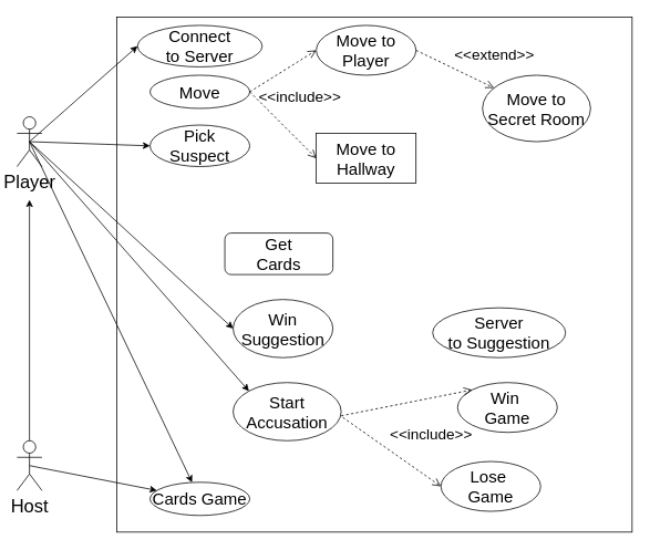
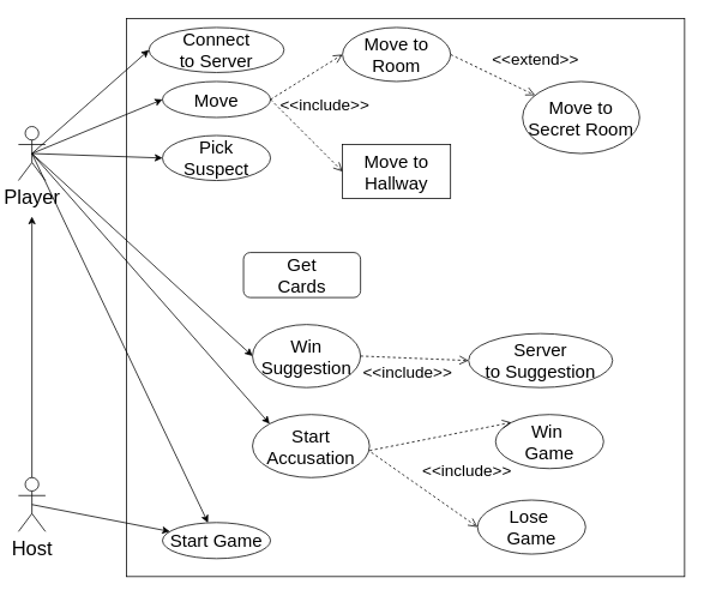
  <mxCell id="0" />
  <mxCell id="1" parent="0" />
  <mxCell id="2" value="&lt;font style=&quot;font-size: 22px&quot;&gt;Player&lt;/font&gt;" style="shape=umlActor;verticalLabelPosition=bottom;verticalAlign=top;html=1;outlineConnect=0;" vertex="1" parent="1"><mxGeometry x="20" y="140" width="30" height="60" as="geometry" /></mxCell>
  <mxCell id="3" value="&lt;font style=&quot;font-size: 22px&quot;&gt;Host&lt;/font&gt;" style="shape=umlActor;verticalLabelPosition=bottom;verticalAlign=top;html=1;outlineConnect=0;" vertex="1" parent="1"><mxGeometry x="20" y="530" width="30" height="60" as="geometry" /></mxCell>
  <mxCell id="4" value="" style="whiteSpace=wrap;html=1;aspect=fixed;" vertex="1" parent="1"><mxGeometry x="140" y="20" width="620" height="620" as="geometry" /></mxCell>
- <mxCell id="5" value="&lt;font style=&quot;font-size: 20px&quot;&gt;Cards Game&lt;/font&gt;" style="ellipse;whiteSpace=wrap;html=1;" vertex="1" parent="1"><mxGeometry x="180" y="580" width="120" height="40" as="geometry" /></mxCell>
+ <mxCell id="5" value="&lt;font style=&quot;font-size: 20px&quot;&gt;Start Game&lt;/font&gt;" style="ellipse;whiteSpace=wrap;html=1;" vertex="1" parent="1"><mxGeometry x="180" y="580" width="120" height="40" as="geometry" /></mxCell>
  <mxCell id="6" value="&lt;font style=&quot;font-size: 20px&quot;&gt;Move&lt;/font&gt;" style="ellipse;whiteSpace=wrap;html=1;" vertex="1" parent="1"><mxGeometry x="180" y="90" width="120" height="40" as="geometry" /></mxCell>
  <mxCell id="7" value="&lt;font style=&quot;font-size: 20px&quot;&gt;Win Suggestion&lt;/font&gt;" style="ellipse;whiteSpace=wrap;html=1;" vertex="1" parent="1"><mxGeometry x="280" y="360" width="120" height="70" as="geometry" /></mxCell>
  <mxCell id="8" value="&lt;span style=&quot;text-align: left&quot;&gt;&lt;font style=&quot;font-size: 20px&quot;&gt;Start Accusation&lt;/font&gt;&lt;/span&gt;" style="ellipse;whiteSpace=wrap;html=1;" vertex="1" parent="1"><mxGeometry x="280" y="460" width="130" height="70" as="geometry" /></mxCell>
  <mxCell id="9" value="" style="endArrow=classic;html=1;exitX=0.5;exitY=0.5;exitDx=0;exitDy=0;exitPerimeter=0;" edge="1" parent="1" source="3" target="5"><mxGeometry width="50" height="50" relative="1" as="geometry"><mxPoint x="380" y="520" as="sourcePoint" /><mxPoint x="430" y="470" as="targetPoint" /></mxGeometry></mxCell>
+ <mxCell id="10" value="" style="endArrow=classic;html=1;exitX=0.5;exitY=0.5;exitDx=0;exitDy=0;exitPerimeter=0;entryX=0;entryY=0.5;entryDx=0;entryDy=0;" edge="1" parent="1" source="2" target="6"><mxGeometry width="50" height="50" relative="1" as="geometry"><mxPoint x="380" y="520" as="sourcePoint" /><mxPoint x="430" y="470" as="targetPoint" /></mxGeometry></mxCell>
  <mxCell id="11" value="" style="endArrow=classic;html=1;exitX=0.5;exitY=0.5;exitDx=0;exitDy=0;exitPerimeter=0;entryX=0;entryY=0.5;entryDx=0;entryDy=0;" edge="1" parent="1" source="2" target="7"><mxGeometry width="50" height="50" relative="1" as="geometry"><mxPoint x="65" y="180" as="sourcePoint" /><mxPoint x="190" y="160" as="targetPoint" /></mxGeometry></mxCell>
  <mxCell id="12" value="" style="endArrow=classic;html=1;exitX=0.5;exitY=0.5;exitDx=0;exitDy=0;exitPerimeter=0;entryX=0;entryY=0;entryDx=0;entryDy=0;" edge="1" parent="1" source="2" target="8"><mxGeometry width="50" height="50" relative="1" as="geometry"><mxPoint x="65" y="180" as="sourcePoint" /><mxPoint x="190" y="280" as="targetPoint" /></mxGeometry></mxCell>
  <mxCell id="13" value="&lt;font style=&quot;font-size: 18px&quot;&gt;&amp;lt;&amp;lt;include&amp;gt;&amp;gt;&lt;/font&gt;" style="html=1;verticalAlign=bottom;endArrow=open;dashed=1;endSize=8;exitX=1;exitY=0.5;exitDx=0;exitDy=0;entryX=0;entryY=0.5;entryDx=0;entryDy=0;" edge="1" parent="1" source="6" target="14"><mxGeometry x="-0.146" y="-49" relative="1" as="geometry"><mxPoint x="440" y="490" as="sourcePoint" /><mxPoint x="360" y="490" as="targetPoint" /><mxPoint as="offset" /></mxGeometry></mxCell>
- <mxCell id="14" value="&lt;font style=&quot;font-size: 20px&quot;&gt;Move to&lt;br&gt;Player&lt;br&gt;&lt;/font&gt;" style="ellipse;whiteSpace=wrap;html=1;" vertex="1" parent="1"><mxGeometry x="380" y="30" width="120" height="60" as="geometry" /></mxCell>
+ <mxCell id="14" value="&lt;font style=&quot;font-size: 20px&quot;&gt;Move to&lt;br&gt;Room&lt;br&gt;&lt;/font&gt;" style="ellipse;whiteSpace=wrap;html=1;" vertex="1" parent="1"><mxGeometry x="380" y="30" width="120" height="60" as="geometry" /></mxCell>
  <mxCell id="15" value="&lt;font style=&quot;font-size: 20px&quot;&gt;Move to&lt;br&gt;Hallway&lt;br&gt;&lt;/font&gt;" style="whiteSpace=wrap;html=1;rounded=0;" vertex="1" parent="1"><mxGeometry x="380" y="160" width="120" height="60" as="geometry" /></mxCell>
  <mxCell id="16" value="" style="html=1;verticalAlign=bottom;endArrow=open;dashed=1;endSize=8;exitX=1;exitY=0.5;exitDx=0;exitDy=0;entryX=0;entryY=0.5;entryDx=0;entryDy=0;" edge="1" parent="1" source="6" target="15"><mxGeometry x="1" y="-240" relative="1" as="geometry"><mxPoint x="310" y="160" as="sourcePoint" /><mxPoint x="390" y="170" as="targetPoint" /><mxPoint x="39" y="2" as="offset" /></mxGeometry></mxCell>
  <mxCell id="17" value="&lt;font style=&quot;font-size: 20px&quot;&gt;Move to&lt;br&gt;Secret Room&lt;br&gt;&lt;/font&gt;" style="ellipse;whiteSpace=wrap;html=1;" vertex="1" parent="1"><mxGeometry x="580" y="90" width="130" height="80" as="geometry" /></mxCell>
  <mxCell id="18" value="" style="endArrow=classic;html=1;exitX=0.5;exitY=0;exitDx=0;exitDy=0;exitPerimeter=0;" edge="1" parent="1" source="3"><mxGeometry width="50" height="50" relative="1" as="geometry"><mxPoint x="30" y="510" as="sourcePoint" /><mxPoint x="35" y="240" as="targetPoint" /></mxGeometry></mxCell>
  <mxCell id="19" value="&lt;font style=&quot;font-size: 18px&quot;&gt;&amp;lt;&amp;lt;extend&amp;gt;&amp;gt;&lt;/font&gt;" style="html=1;verticalAlign=bottom;endArrow=open;dashed=1;endSize=8;exitX=1;exitY=0.5;exitDx=0;exitDy=0;" edge="1" parent="1" source="14" target="17"><mxGeometry x="0.789" y="23" relative="1" as="geometry"><mxPoint x="550" y="260" as="sourcePoint" /><mxPoint x="630" y="210" as="targetPoint" /><mxPoint as="offset" /></mxGeometry></mxCell>
  <mxCell id="20" value="&lt;font style=&quot;font-size: 20px&quot;&gt;Server&lt;br&gt;to Suggestion&lt;br&gt;&lt;/font&gt;" style="ellipse;whiteSpace=wrap;html=1;" vertex="1" parent="1"><mxGeometry x="520" y="370" width="160" height="60" as="geometry" /></mxCell>
+ <mxCell id="21" value="&lt;font style=&quot;font-size: 18px&quot;&gt;&amp;lt;&amp;lt;include&amp;gt;&amp;gt;&lt;/font&gt;" style="html=1;verticalAlign=bottom;endArrow=open;dashed=1;endSize=8;exitX=1;exitY=0.5;exitDx=0;exitDy=0;entryX=0;entryY=0.5;entryDx=0;entryDy=0;" edge="1" parent="1" source="7" target="20"><mxGeometry x="-0.111" y="-30" relative="1" as="geometry"><mxPoint x="310" y="120" as="sourcePoint" /><mxPoint x="390" y="70" as="targetPoint" /><mxPoint as="offset" /></mxGeometry></mxCell>
  <mxCell id="22" value="" style="endArrow=classic;html=1;exitX=0.5;exitY=0.5;exitDx=0;exitDy=0;exitPerimeter=0;" edge="1" parent="1" source="2" target="5"><mxGeometry width="50" height="50" relative="1" as="geometry"><mxPoint x="380" y="390" as="sourcePoint" /><mxPoint x="430" y="340" as="targetPoint" /></mxGeometry></mxCell>
  <mxCell id="23" value="&lt;font style=&quot;font-size: 20px&quot;&gt;Get&lt;br&gt;Cards&lt;br&gt;&lt;/font&gt;" style="whiteSpace=wrap;html=1;rounded=1;" vertex="1" parent="1"><mxGeometry x="270" y="280" width="130" height="50" as="geometry" /></mxCell>
  <mxCell id="24" value="&lt;font style=&quot;font-size: 20px&quot;&gt;Pick&lt;br&gt;Suspect&lt;br&gt;&lt;/font&gt;" style="ellipse;whiteSpace=wrap;html=1;" vertex="1" parent="1"><mxGeometry x="180" y="150" width="120" height="50" as="geometry" /></mxCell>
  <mxCell id="25" value="" style="endArrow=classic;html=1;exitX=0.5;exitY=0.5;exitDx=0;exitDy=0;exitPerimeter=0;entryX=0;entryY=0.5;entryDx=0;entryDy=0;" edge="1" parent="1" source="2" target="24"><mxGeometry width="50" height="50" relative="1" as="geometry"><mxPoint x="45" y="180" as="sourcePoint" /><mxPoint x="190" y="120" as="targetPoint" /></mxGeometry></mxCell>
  <mxCell id="26" value="&lt;font style=&quot;font-size: 20px&quot;&gt;Connect&lt;br&gt;to Server&lt;br&gt;&lt;/font&gt;" style="ellipse;whiteSpace=wrap;html=1;" vertex="1" parent="1"><mxGeometry x="165" y="30" width="150" height="50" as="geometry" /></mxCell>
  <mxCell id="27" value="" style="endArrow=classic;html=1;exitX=0.5;exitY=0.5;exitDx=0;exitDy=0;exitPerimeter=0;entryX=0;entryY=0.5;entryDx=0;entryDy=0;" edge="1" parent="1" source="2" target="26"><mxGeometry width="50" height="50" relative="1" as="geometry"><mxPoint x="45" y="180" as="sourcePoint" /><mxPoint x="190" y="120" as="targetPoint" /></mxGeometry></mxCell>
  <mxCell id="28" value="&lt;font style=&quot;font-size: 20px&quot;&gt;Win&amp;nbsp;&lt;br&gt;Game&lt;br&gt;&lt;/font&gt;" style="ellipse;whiteSpace=wrap;html=1;" vertex="1" parent="1"><mxGeometry x="550" y="460" width="120" height="60" as="geometry" /></mxCell>
  <mxCell id="29" value="&lt;font style=&quot;font-size: 20px&quot;&gt;Lose&amp;nbsp;&lt;br&gt;Game&lt;br&gt;&lt;/font&gt;" style="ellipse;whiteSpace=wrap;html=1;" vertex="1" parent="1"><mxGeometry x="530" y="555" width="120" height="60" as="geometry" /></mxCell>
  <mxCell id="30" value="&lt;font style=&quot;font-size: 18px&quot;&gt;&amp;lt;&amp;lt;include&amp;gt;&amp;gt;&lt;/font&gt;" style="html=1;verticalAlign=bottom;endArrow=open;dashed=1;endSize=8;entryX=0;entryY=0;entryDx=0;entryDy=0;" edge="1" parent="1" target="28"><mxGeometry x="0.23" y="-57" relative="1" as="geometry"><mxPoint x="410" y="500" as="sourcePoint" /><mxPoint x="470" y="490" as="targetPoint" /><mxPoint as="offset" /></mxGeometry></mxCell>
  <mxCell id="31" value="" style="html=1;verticalAlign=bottom;endArrow=open;dashed=1;endSize=8;exitX=1.015;exitY=0.6;exitDx=0;exitDy=0;entryX=0;entryY=0.5;entryDx=0;entryDy=0;exitPerimeter=0;" edge="1" parent="1" source="8" target="29"><mxGeometry x="1" y="-240" relative="1" as="geometry"><mxPoint x="390" y="540" as="sourcePoint" /><mxPoint x="470" y="620" as="targetPoint" /><mxPoint x="39" y="2" as="offset" /></mxGeometry></mxCell>
